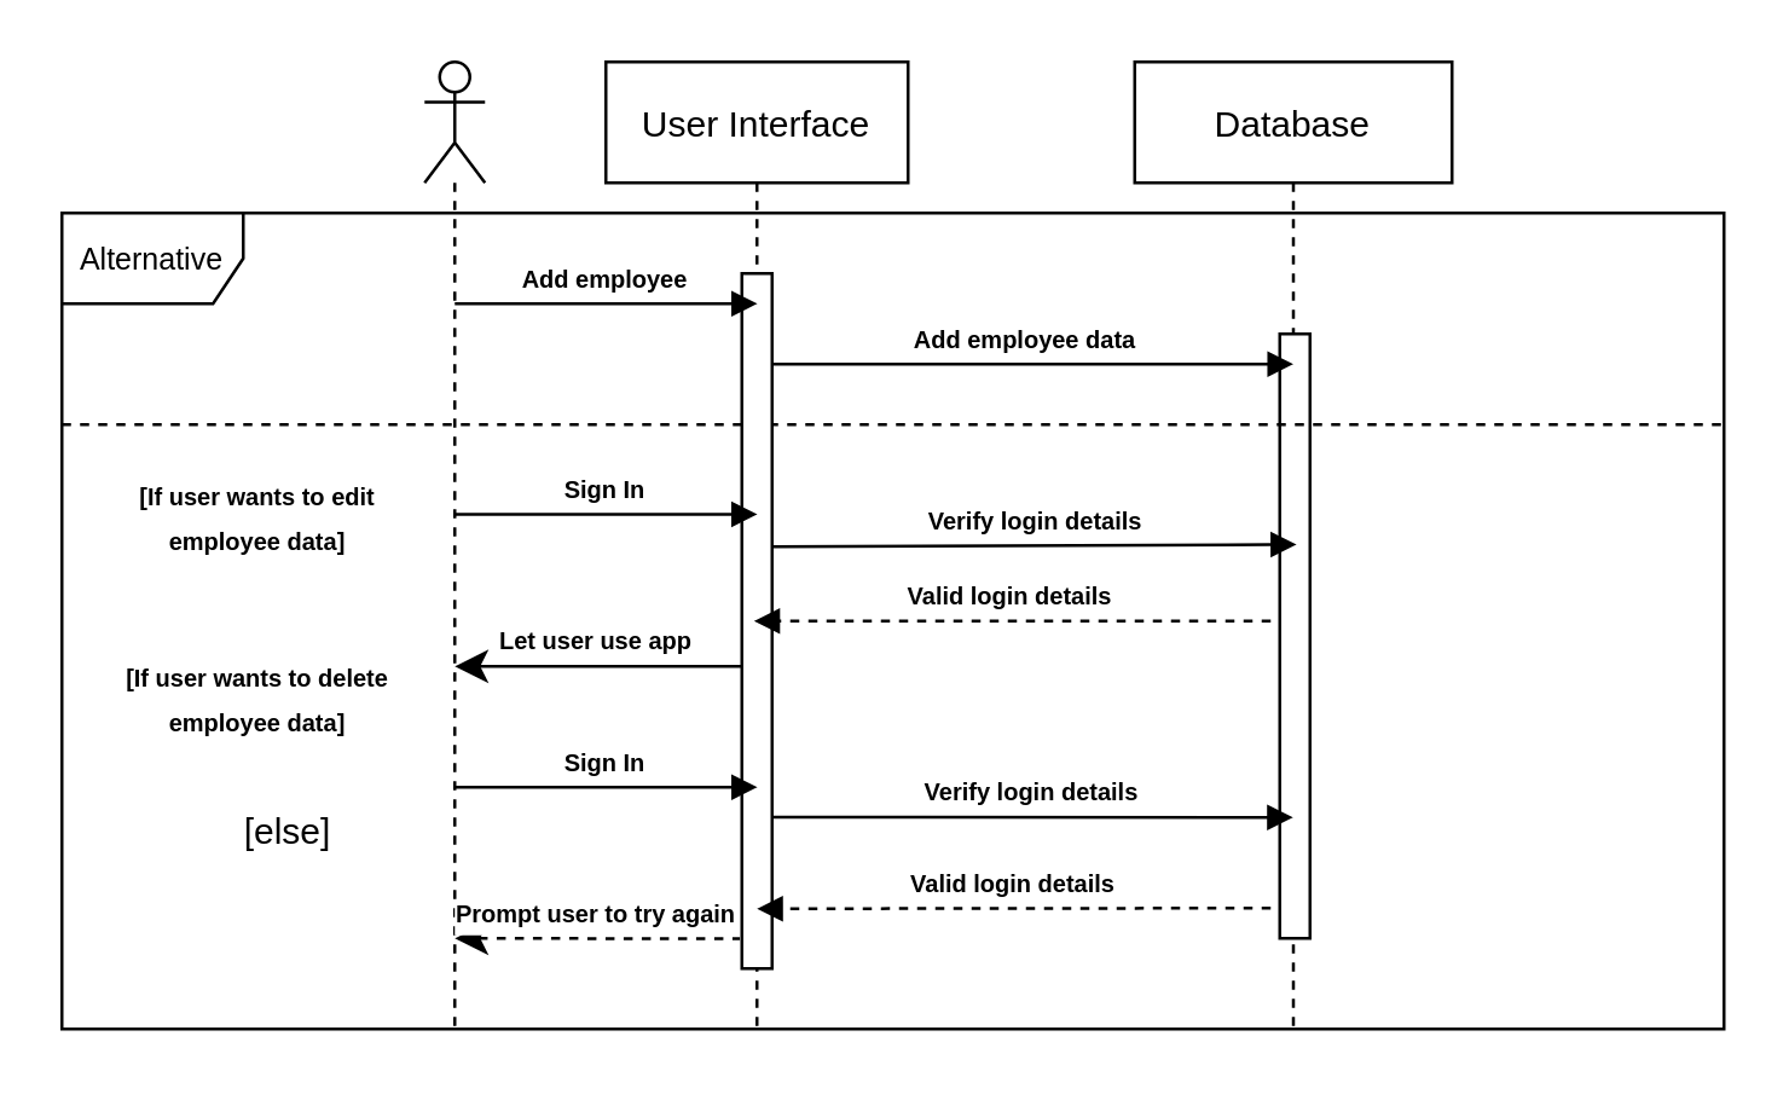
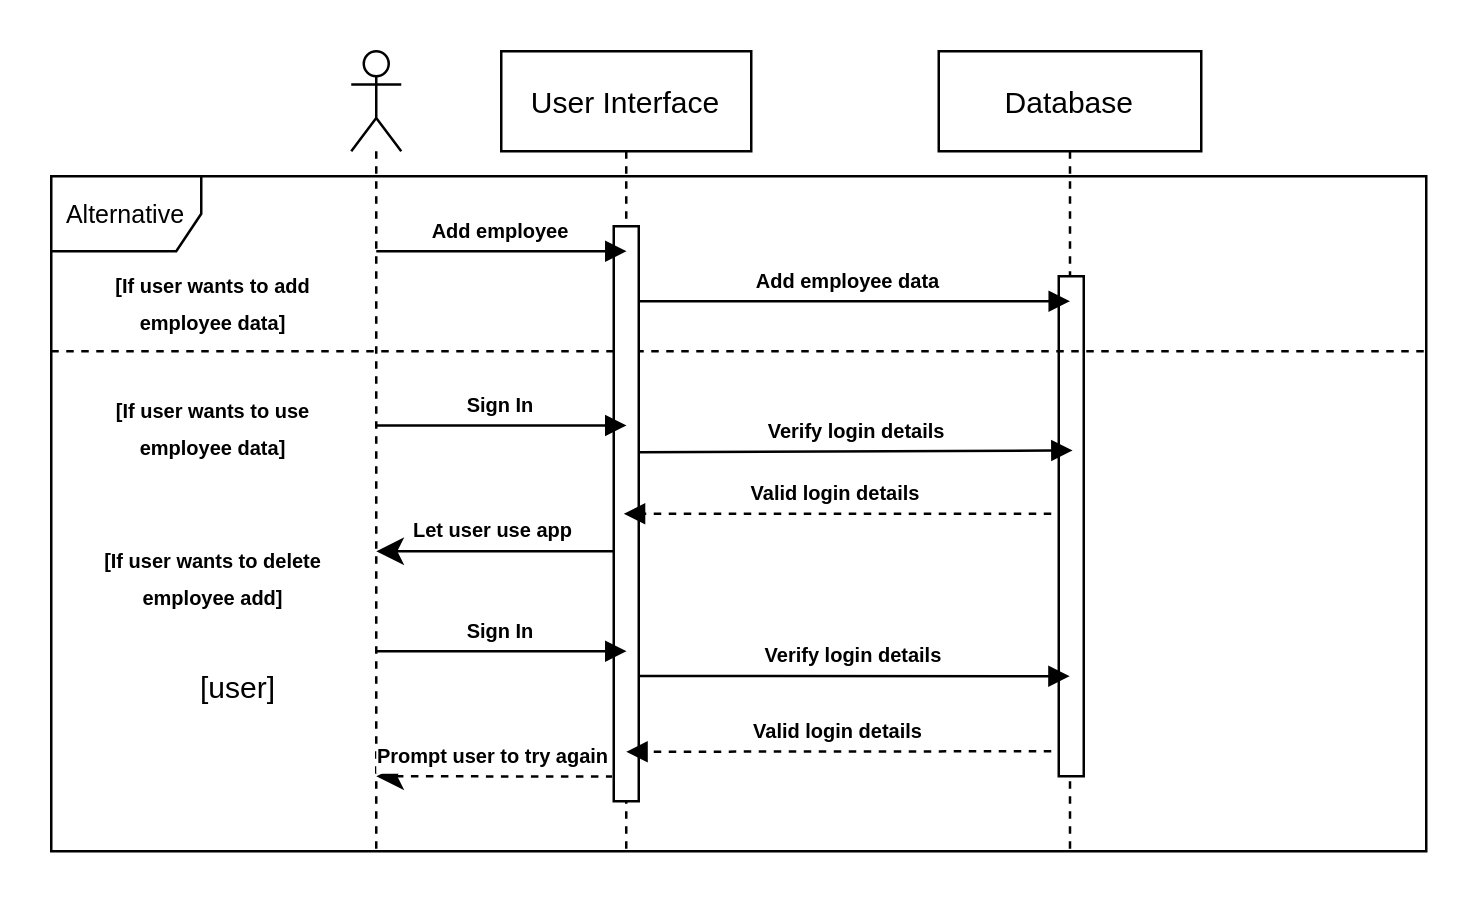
  <mxCell id="0" />
  <mxCell id="1" parent="0" />
  <mxCell id="2" value="Database" style="shape=umlLifeline;perimeter=lifelinePerimeter;container=0;collapsible=0;recursiveResize=0;rounded=0;shadow=0;strokeWidth=1;" vertex="1" parent="1"><mxGeometry x="375" y="20" width="105" height="320" as="geometry" /></mxCell>
  <mxCell id="3" value="" style="html=1;points=[];perimeter=orthogonalPerimeter;fontSize=10;" vertex="1" parent="1"><mxGeometry x="423" y="110" width="10" height="200" as="geometry" /></mxCell>
  <mxCell id="4" value="&lt;font style=&quot;font-size: 10px;&quot;&gt;Alternative&lt;/font&gt;" style="shape=umlFrame;whiteSpace=wrap;html=1;" vertex="1" parent="1"><mxGeometry x="20" y="70" width="550" height="270" as="geometry" /></mxCell>
  <mxCell id="5" value="User Interface" style="shape=umlLifeline;perimeter=lifelinePerimeter;container=1;collapsible=0;recursiveResize=0;rounded=0;shadow=0;strokeWidth=1;" vertex="1" parent="1"><mxGeometry x="200" y="20" width="100" height="320" as="geometry" /></mxCell>
  <mxCell id="6" value="" style="endArrow=none;dashed=1;html=1;rounded=0;exitX=-0.001;exitY=0.073;exitDx=0;exitDy=0;exitPerimeter=0;entryX=1;entryY=0.073;entryDx=0;entryDy=0;entryPerimeter=0;" edge="1" parent="5"><mxGeometry width="50" height="50" relative="1" as="geometry"><mxPoint x="-180" y="120" as="sourcePoint" /><mxPoint x="370.55" y="120" as="targetPoint" /></mxGeometry></mxCell>
  <mxCell id="7" value="Add employee data" style="verticalAlign=bottom;endArrow=block;shadow=0;strokeWidth=1;fontSize=8;fontStyle=1" edge="1" parent="5"><mxGeometry relative="1" as="geometry"><mxPoint x="50" y="100" as="sourcePoint" /><mxPoint x="227.5" y="100" as="targetPoint" /></mxGeometry></mxCell>
  <mxCell id="8" value="" style="html=1;points=[];perimeter=orthogonalPerimeter;fontSize=10;" vertex="1" parent="5"><mxGeometry x="45" y="70" width="10" height="230" as="geometry" /></mxCell>
  <mxCell id="9" value="Add employee" style="verticalAlign=bottom;startArrow=none;endArrow=block;startSize=8;shadow=0;strokeWidth=1;startFill=0;entryX=0.5;entryY=0.229;entryDx=0;entryDy=0;entryPerimeter=0;fontSize=8;fontStyle=1" edge="1" parent="5"><mxGeometry relative="1" as="geometry"><mxPoint x="-49.995" y="80" as="sourcePoint" /><mxPoint x="50.13" y="80" as="targetPoint" /></mxGeometry></mxCell>
  <mxCell id="10" value="Valid login details" style="verticalAlign=bottom;endArrow=block;entryX=0.508;entryY=0.634;shadow=0;strokeWidth=1;dashed=1;entryDx=0;entryDy=0;entryPerimeter=0;fontSize=8;fontStyle=1" edge="1" parent="5"><mxGeometry relative="1" as="geometry"><mxPoint x="220" y="280" as="sourcePoint" /><mxPoint x="50.0" y="280.2" as="targetPoint" /></mxGeometry></mxCell>
+ <mxCell id="11" value="&lt;font style=&quot;font-size: 8px;&quot;&gt;&lt;b&gt;[If user wants to add employee data]&lt;/b&gt;&lt;/font&gt;" style="text;html=1;strokeColor=none;fillColor=none;align=center;verticalAlign=middle;whiteSpace=wrap;rounded=0;" vertex="1" parent="1"><mxGeometry x="30" y="110" width="110" height="20" as="geometry" /></mxCell>
  <mxCell id="12" value="" style="shape=umlLifeline;participant=umlActor;perimeter=lifelinePerimeter;whiteSpace=wrap;html=1;container=1;collapsible=0;recursiveResize=0;verticalAlign=top;spacingTop=36;outlineConnect=0;" vertex="1" parent="1"><mxGeometry x="140" y="20" width="20" height="320" as="geometry" /></mxCell>
  <mxCell id="13" value="Let user use app" style="verticalAlign=bottom;startArrow=classic;endArrow=none;startSize=8;shadow=0;strokeWidth=1;startFill=1;endFill=0;fontSize=8;entryX=-0.008;entryY=0.565;entryDx=0;entryDy=0;entryPerimeter=0;fontStyle=1" edge="1" parent="1" target="8"><mxGeometry relative="1" as="geometry"><mxPoint x="149.999" y="220" as="sourcePoint" /><mxPoint x="240" y="220" as="targetPoint" /></mxGeometry></mxCell>
  <mxCell id="14" value="Prompt user to try again" style="verticalAlign=bottom;startArrow=classic;endArrow=none;startSize=8;shadow=0;strokeWidth=1;startFill=1;endFill=0;dashed=1;fontSize=8;entryX=-0.067;entryY=0.957;entryDx=0;entryDy=0;entryPerimeter=0;fontStyle=1" edge="1" parent="1" target="8"><mxGeometry relative="1" as="geometry"><mxPoint x="149.999" y="310" as="sourcePoint" /><mxPoint x="240" y="310" as="targetPoint" /></mxGeometry></mxCell>
  <mxCell id="15" value="Sign In" style="verticalAlign=bottom;startArrow=none;endArrow=block;startSize=8;shadow=0;strokeWidth=1;startFill=0;entryX=0.5;entryY=0.229;entryDx=0;entryDy=0;entryPerimeter=0;fontSize=8;fontStyle=1" edge="1" parent="1"><mxGeometry relative="1" as="geometry"><mxPoint x="149.995" y="169.69" as="sourcePoint" /><mxPoint x="250.12" y="169.69" as="targetPoint" /></mxGeometry></mxCell>
  <mxCell id="16" value="Sign In" style="verticalAlign=bottom;startArrow=none;endArrow=block;startSize=8;shadow=0;strokeWidth=1;startFill=0;entryX=0.5;entryY=0.229;entryDx=0;entryDy=0;entryPerimeter=0;fontSize=8;fontStyle=1" edge="1" parent="1"><mxGeometry relative="1" as="geometry"><mxPoint x="150.005" y="260" as="sourcePoint" /><mxPoint x="250.13" y="260" as="targetPoint" /></mxGeometry></mxCell>
  <mxCell id="17" value="Valid login details" style="verticalAlign=bottom;endArrow=block;entryX=0.508;entryY=0.634;shadow=0;strokeWidth=1;dashed=1;entryDx=0;entryDy=0;entryPerimeter=0;fontSize=8;fontStyle=1" edge="1" parent="1"><mxGeometry relative="1" as="geometry"><mxPoint x="420" y="205" as="sourcePoint" /><mxPoint x="249" y="205.04" as="targetPoint" /></mxGeometry></mxCell>
  <mxCell id="18" value="Verify login details" style="verticalAlign=bottom;endArrow=block;entryX=0.499;entryY=0.16;shadow=0;strokeWidth=1;entryDx=0;entryDy=0;entryPerimeter=0;fontSize=8;exitX=1.018;exitY=0.782;exitDx=0;exitDy=0;exitPerimeter=0;fontStyle=1" edge="1" parent="1" source="8"><mxGeometry relative="1" as="geometry"><mxPoint x="260" y="270" as="sourcePoint" /><mxPoint x="427.395" y="270" as="targetPoint" /></mxGeometry></mxCell>
  <mxCell id="19" value="Verify login details" style="verticalAlign=bottom;endArrow=block;entryX=0.51;entryY=0.499;shadow=0;strokeWidth=1;entryDx=0;entryDy=0;entryPerimeter=0;fontSize=8;exitX=1.043;exitY=0.393;exitDx=0;exitDy=0;exitPerimeter=0;fontStyle=1" edge="1" parent="1" source="8" target="2"><mxGeometry relative="1" as="geometry"><mxPoint x="260" y="180" as="sourcePoint" /><mxPoint x="420" y="180" as="targetPoint" /><Array as="points" /></mxGeometry></mxCell>
- <mxCell id="20" value="[else]" style="text;html=1;strokeColor=none;fillColor=none;align=center;verticalAlign=middle;whiteSpace=wrap;rounded=0;" vertex="1" parent="1"><mxGeometry x="80" y="270" width="30" height="10" as="geometry" /></mxCell>
- <mxCell id="21" value="&lt;font style=&quot;font-size: 8px;&quot;&gt;&lt;b&gt;[If user wants to edit employee data]&lt;/b&gt;&lt;/font&gt;" style="text;html=1;strokeColor=none;fillColor=none;align=center;verticalAlign=middle;whiteSpace=wrap;rounded=0;" vertex="1" parent="1"><mxGeometry x="30" y="160" width="110" height="20" as="geometry" /></mxCell>
- <mxCell id="22" value="&lt;font style=&quot;font-size: 8px;&quot;&gt;&lt;b&gt;[If user wants to delete employee data]&lt;/b&gt;&lt;/font&gt;" style="text;html=1;strokeColor=none;fillColor=none;align=center;verticalAlign=middle;whiteSpace=wrap;rounded=0;" vertex="1" parent="1"><mxGeometry x="30" y="220" width="110" height="20" as="geometry" /></mxCell>
+ <mxCell id="20" value="[user]" style="text;html=1;strokeColor=none;fillColor=none;align=center;verticalAlign=middle;whiteSpace=wrap;rounded=0;" vertex="1" parent="1"><mxGeometry x="80" y="270" width="30" height="10" as="geometry" /></mxCell>
+ <mxCell id="21" value="&lt;font style=&quot;font-size: 8px;&quot;&gt;&lt;b&gt;[If user wants to use employee data]&lt;/b&gt;&lt;/font&gt;" style="text;html=1;strokeColor=none;fillColor=none;align=center;verticalAlign=middle;whiteSpace=wrap;rounded=0;" vertex="1" parent="1"><mxGeometry x="30" y="160" width="110" height="20" as="geometry" /></mxCell>
+ <mxCell id="22" value="&lt;font style=&quot;font-size: 8px;&quot;&gt;&lt;b&gt;[If user wants to delete employee add]&lt;/b&gt;&lt;/font&gt;" style="text;html=1;strokeColor=none;fillColor=none;align=center;verticalAlign=middle;whiteSpace=wrap;rounded=0;" vertex="1" parent="1"><mxGeometry x="30" y="220" width="110" height="20" as="geometry" /></mxCell>
